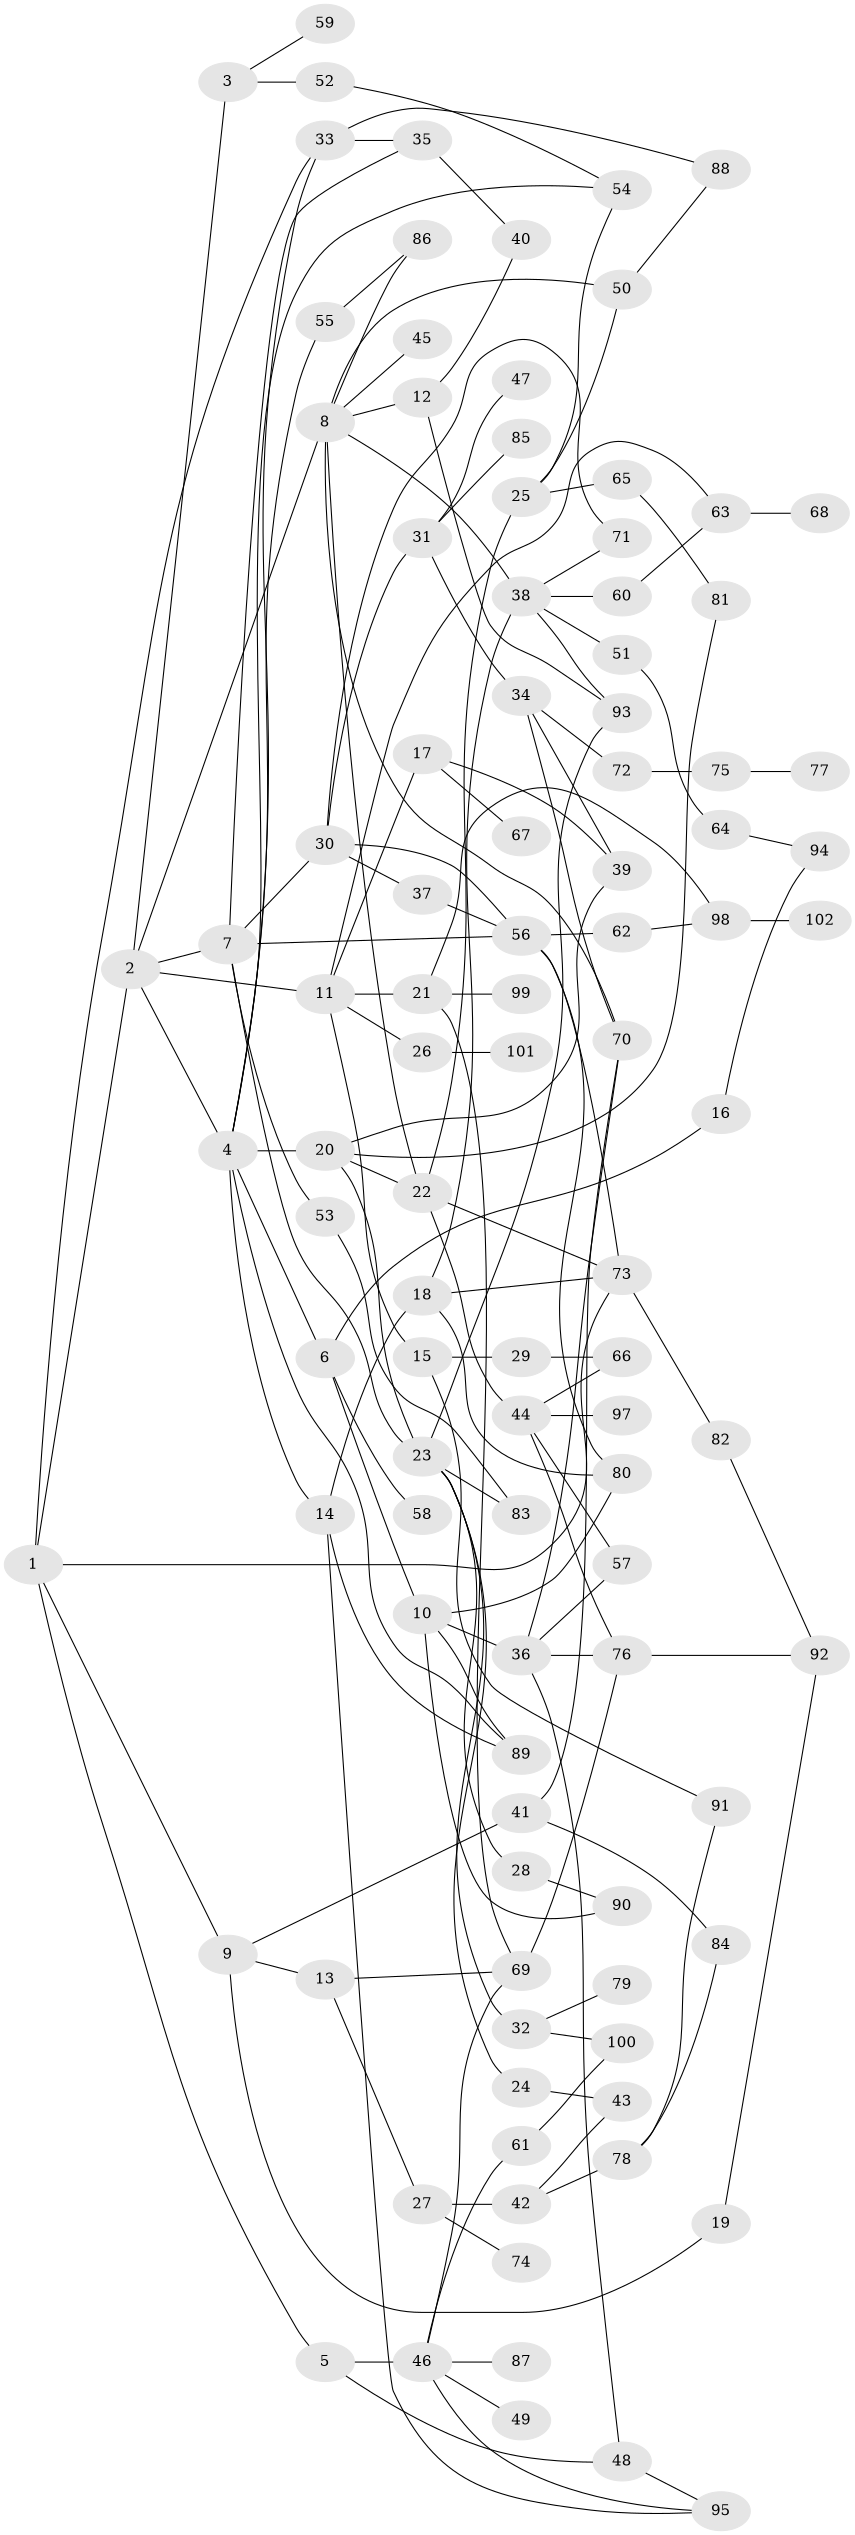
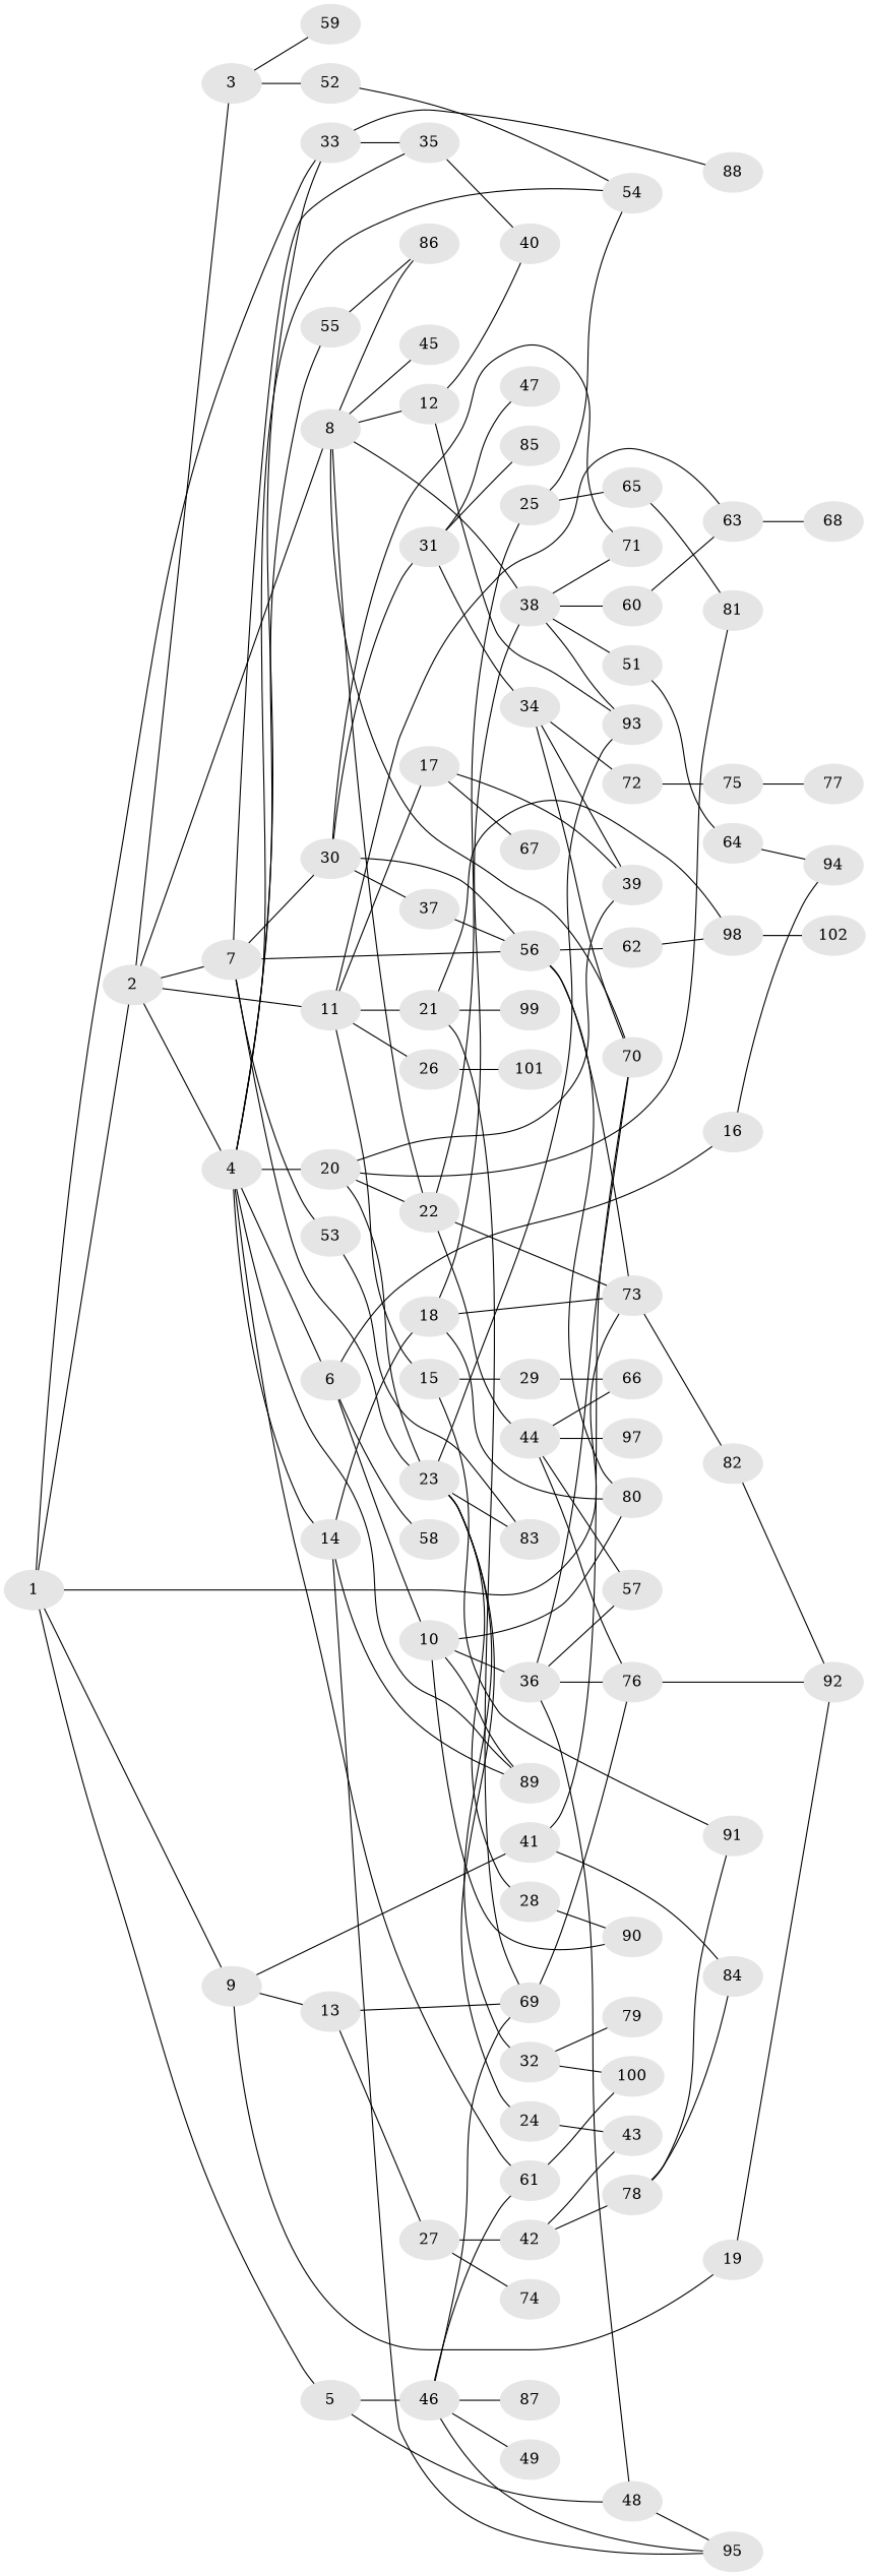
  graph {
    rankdir=LR
    node [color=gray90 style=filled]
    1
    2
    5
    9
    33
    73
    3
    4
    7
    8
    11
    46
    48
    13
    19
    41
    35
    88
    82
    52
    59
    6
    14
    20
    54
    55
    61
    89
    23
    30
    53
    56
    12
    22
    38
    45
-   50
    70
    86
    15
    17
    21
    26
    63
    10
    16
    58
    18
    95
    39
    81
    100
    69
    49
    87
    36
    80
    90
    94
    93
    24
    28
    32
    83
    31
    37
    71
    40
    62
    25
    44
    51
    60
    27
    92
    84
    57
    76
    29
    91
    67
    98
    99
    101
    68
    42
    74
    66
    102
    65
    97
    43
    79
    78
    34
    47
    85
    72
    75
    64
    77
    1 -- 2
    1 -- 5
    1 -- 9
    1 -- 33
    1 -- 73
    2 -- 3
    2 -- 4
    2 -- 7
    2 -- 8
    2 -- 11
    5 -- 46
    5 -- 48
    9 -- 13
    9 -- 19
    9 -- 41
    33 -- 35
    33 -- 88
    73 -- 82
    3 -- 52
    3 -- 59
    4 -- 33
    4 -- 6
    4 -- 14
    4 -- 20
    4 -- 54
    4 -- 55
+   4 -- 61
    4 -- 89
    7 -- 35
    7 -- 23
    7 -- 30
    7 -- 53
    7 -- 56
    8 -- 12
    8 -- 22
    8 -- 38
    8 -- 45
-   8 -- 50
    8 -- 70
    8 -- 86
    11 -- 15
    11 -- 17
    11 -- 21
    11 -- 26
    11 -- 63
    46 -- 61
    46 -- 95
    46 -- 69
    46 -- 49
    46 -- 87
    48 -- 95
    13 -- 69
    13 -- 27
    19 -- 92
    41 -- 70
    41 -- 84
    35 -- 40
    82 -- 92
    52 -- 54
    6 -- 10
    6 -- 16
    6 -- 58
    14 -- 89
    14 -- 18
    14 -- 95
    20 -- 23
    20 -- 22
    20 -- 39
    20 -- 81
    55 -- 86
    61 -- 100
    23 -- 93
    23 -- 24
    23 -- 28
    23 -- 32
    23 -- 83
    30 -- 56
    30 -- 31
    30 -- 37
    30 -- 71
    53 -- 83
    56 -- 73
    56 -- 80
    56 -- 62
    12 -- 93
    12 -- 40
    22 -- 73
    22 -- 25
    22 -- 44
    38 -- 93
    38 -- 71
    38 -- 51
    38 -- 60
-   50 -- 88
    15 -- 29
    15 -- 91
    17 -- 39
    17 -- 67
    21 -- 69
    21 -- 98
    21 -- 99
    26 -- 101
    63 -- 68
    10 -- 89
    10 -- 36
    10 -- 80
    10 -- 90
    16 -- 94
    18 -- 73
    18 -- 38
    18 -- 80
    69 -- 76
    36 -- 48
    36 -- 70
    36 -- 57
    36 -- 76
    24 -- 43
    28 -- 90
    32 -- 100
    32 -- 79
    31 -- 34
    31 -- 47
    31 -- 85
    37 -- 56
    62 -- 98
    25 -- 54
-   25 -- 50
    25 -- 65
    44 -- 57
    44 -- 76
    44 -- 66
    44 -- 97
    51 -- 64
    60 -- 63
    27 -- 42
    27 -- 74
    76 -- 92
    29 -- 66
    98 -- 102
    42 -- 43
    42 -- 78
    65 -- 81
    78 -- 84
    78 -- 91
    34 -- 70
    34 -- 39
    34 -- 72
    72 -- 75
    75 -- 77
    64 -- 94
  }
